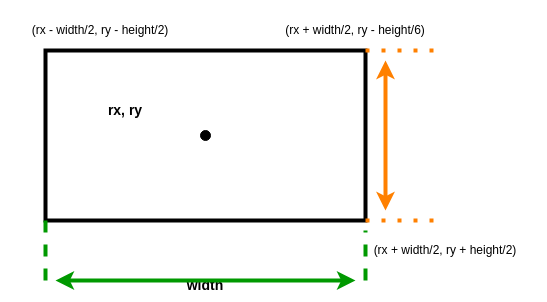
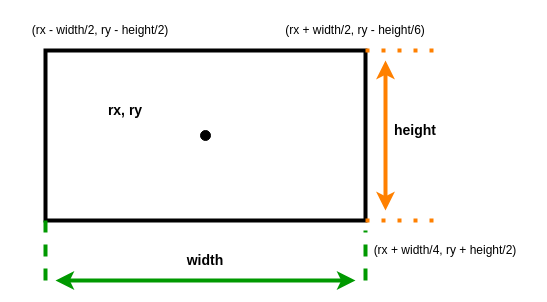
  <mxCell id="0" />
  <mxCell id="1" parent="0" />
  <mxCell id="2" value="" style="rounded=0;whiteSpace=wrap;html=1;strokeWidth=4;fillColor=none;" parent="1" vertex="1"><mxGeometry x="45" y="50" width="320" height="170" as="geometry" /></mxCell>
  <mxCell id="3" value="" style="ellipse;whiteSpace=wrap;html=1;aspect=fixed;" parent="1" vertex="1"><mxGeometry x="255" y="170" as="geometry" /></mxCell>
  <mxCell id="4" value="" style="ellipse;whiteSpace=wrap;html=1;aspect=fixed;fillColor=#000000;" parent="1" vertex="1"><mxGeometry x="200" y="130" width="10" height="10" as="geometry" /></mxCell>
  <mxCell id="5" value="&lt;b&gt;&lt;font style=&quot;font-size: 14px&quot;&gt;rx, ry&lt;/font&gt;&lt;/b&gt;" style="text;html=1;strokeColor=none;fillColor=none;align=center;verticalAlign=middle;whiteSpace=wrap;rounded=0;" parent="1" vertex="1"><mxGeometry x="105" y="100" width="40" height="20" as="geometry" /></mxCell>
- <mxCell id="6" value="&lt;font style=&quot;font-size: 14px&quot;&gt;&lt;b&gt;width&lt;/b&gt;&lt;/font&gt;" style="text;html=1;strokeColor=none;fillColor=none;align=center;verticalAlign=middle;whiteSpace=wrap;rounded=0;" parent="1" vertex="1"><mxGeometry x="185" y="275" width="40" height="20" as="geometry" /></mxCell>
+ <mxCell id="6" value="&lt;font style=&quot;font-size: 14px&quot;&gt;&lt;b&gt;width&lt;/b&gt;&lt;/font&gt;" style="text;html=1;strokeColor=none;fillColor=none;align=center;verticalAlign=middle;whiteSpace=wrap;rounded=0;" parent="1" vertex="1"><mxGeometry x="185" y="250" width="40" height="20" as="geometry" /></mxCell>
+ <mxCell id="7" value="&lt;font style=&quot;font-size: 14px&quot;&gt;&lt;b&gt;height&lt;/b&gt;&lt;/font&gt;" style="text;html=1;strokeColor=none;fillColor=none;align=center;verticalAlign=middle;whiteSpace=wrap;rounded=0;" parent="1" vertex="1"><mxGeometry x="395" y="120" width="40" height="20" as="geometry" /></mxCell>
  <mxCell id="8" value="" style="endArrow=none;dashed=1;html=1;dashPattern=1 3;strokeWidth=4;exitX=1;exitY=0;exitDx=0;exitDy=0;strokeColor=#FF8000;" parent="1" source="2" edge="1"><mxGeometry width="50" height="50" relative="1" as="geometry"><mxPoint x="385" y="70" as="sourcePoint" /><mxPoint x="445" y="50" as="targetPoint" /></mxGeometry></mxCell>
  <mxCell id="9" value="" style="endArrow=none;dashed=1;html=1;dashPattern=1 3;strokeWidth=4;exitX=1;exitY=0;exitDx=0;exitDy=0;strokeColor=#FF8000;" parent="1" edge="1"><mxGeometry width="50" height="50" relative="1" as="geometry"><mxPoint x="365" y="220" as="sourcePoint" /><mxPoint x="445" y="220" as="targetPoint" /></mxGeometry></mxCell>
  <mxCell id="10" value="" style="endArrow=none;dashed=1;html=1;strokeWidth=4;entryX=0;entryY=1;entryDx=0;entryDy=0;strokeColor=#009900;" parent="1" target="2" edge="1"><mxGeometry width="50" height="50" relative="1" as="geometry"><mxPoint x="45" y="280" as="sourcePoint" /><mxPoint x="85" y="220" as="targetPoint" /></mxGeometry></mxCell>
  <mxCell id="11" value="" style="endArrow=none;dashed=1;html=1;strokeWidth=4;entryX=0;entryY=1;entryDx=0;entryDy=0;strokeColor=#009900;" parent="1" edge="1"><mxGeometry width="50" height="50" relative="1" as="geometry"><mxPoint x="365" y="280" as="sourcePoint" /><mxPoint x="365" y="230" as="targetPoint" /></mxGeometry></mxCell>
  <mxCell id="12" value="" style="endArrow=classic;startArrow=classic;html=1;strokeColor=#009900;strokeWidth=4;" parent="1" edge="1"><mxGeometry width="50" height="50" relative="1" as="geometry"><mxPoint x="55" y="280" as="sourcePoint" /><mxPoint x="355" y="280" as="targetPoint" /></mxGeometry></mxCell>
  <mxCell id="13" value="" style="endArrow=classic;startArrow=classic;html=1;strokeWidth=4;strokeColor=#FF8000;" parent="1" edge="1"><mxGeometry width="50" height="50" relative="1" as="geometry"><mxPoint x="385" y="210" as="sourcePoint" /><mxPoint x="385" y="60" as="targetPoint" /></mxGeometry></mxCell>
  <mxCell id="14" value="(rx - width/2, ry - height/2)" style="text;html=1;strokeColor=none;fillColor=none;align=center;verticalAlign=middle;whiteSpace=wrap;rounded=0;" vertex="1" parent="1"><mxGeometry x="20" y="20" width="160" height="20" as="geometry" /></mxCell>
- <mxCell id="15" value="(rx + width/2, ry + height/2)" style="text;html=1;strokeColor=none;fillColor=none;align=center;verticalAlign=middle;whiteSpace=wrap;rounded=0;" vertex="1" parent="1"><mxGeometry x="365" y="240" width="160" height="20" as="geometry" /></mxCell>
+ <mxCell id="15" value="(rx + width/4, ry + height/2)" style="text;html=1;strokeColor=none;fillColor=none;align=center;verticalAlign=middle;whiteSpace=wrap;rounded=0;" vertex="1" parent="1"><mxGeometry x="365" y="240" width="160" height="20" as="geometry" /></mxCell>
  <mxCell id="16" value="(rx + width/2, ry - height/6)" style="text;html=1;strokeColor=none;fillColor=none;align=center;verticalAlign=middle;whiteSpace=wrap;rounded=0;" vertex="1" parent="1"><mxGeometry x="275" y="20" width="160" height="20" as="geometry" /></mxCell>
